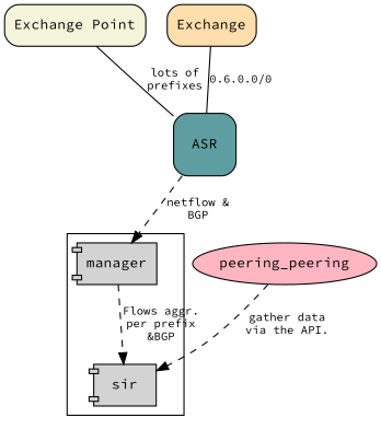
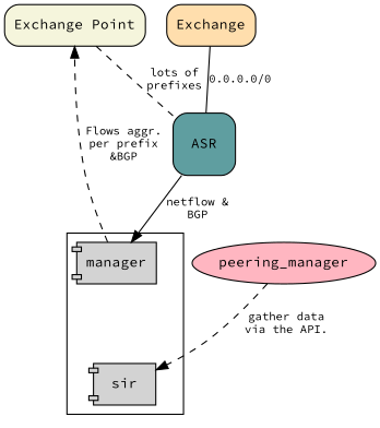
  digraph {
    bgcolor="#ffffff5f"
    node [fontname="Source Code Pro" fontsize=12 shape=box style="rounded,filled"]
    edge [fontname="Source Code Pro" fontsize=10 style=dashed]
    n1 [fillcolor="#F5F5DC" label="Exchange Point"]
    n2 [fillcolor="#5F9EA0" height=0.75 label=ASR width=0.75]
    n3 [fillcolor="#FFDEAD" label=Exchange]
    n4 [label=manager shape=component]
    sir [shape=component]
-   peering_manager [fillcolor="#FFB6C1" shape=ellipse label=peering_peering]
+   peering_manager [fillcolor="#FFB6C1" shape=ellipse]
    subgraph sub_1 {
      n1
      n2
      n3
    }
    subgraph cluster_2 {
      n4
      sir
    }
    subgraph sub_3 {
      sir
      peering_manager
    }
-   n1 -> n2 [dir=none label="lots of\nprefixes" style=solid]
-   n2 -> n4 [label="netflow &\nBGP"]
-   n3 -> n2 [dir=none label="0.6.0.0/0" style=solid]
-   n4 -> sir [label="Flows aggr.\nper prefix\n&BGP"]
+   n1 -> n2 [dir=none label="lots of\nprefixes"]
+   n2 -> n4 [label="netflow &\nBGP" style=solid]
+   n3 -> n2 [dir=none label="0.0.0.0/0" style=solid]
+   n4 -> n1 [label="Flows aggr.\nper prefix\n&BGP"]
    peering_manager -> sir [label="gather data\nvia the API."]
  }
